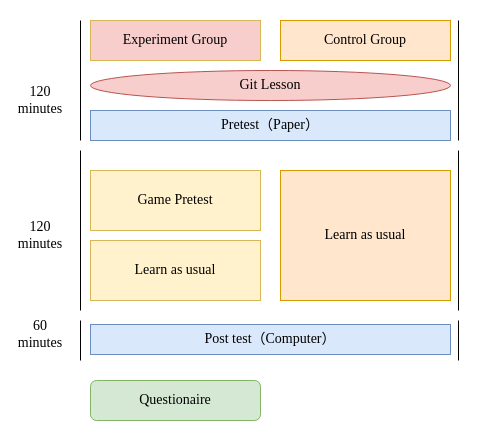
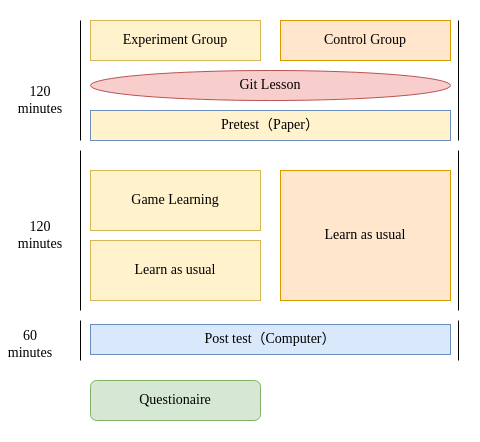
  <mxCell id="0" />
  <mxCell id="1" parent="0" />
  <mxCell id="2" value="" style="endArrow=none;html=1;" edge="1" parent="1"><mxGeometry width="50" height="50" relative="1" as="geometry"><mxPoint x="80" y="140" as="sourcePoint" /><mxPoint x="80" y="20" as="targetPoint" /></mxGeometry></mxCell>
- <mxCell id="3" value="Experiment Group" style="rounded=0;whiteSpace=wrap;html=1;fillColor=#f8cecc;fontSize=14;fontFamily=Lucida Console;strokeColor=#d6b656;" vertex="1" parent="1"><mxGeometry x="90" y="20" width="170" height="40" as="geometry" /></mxCell>
+ <mxCell id="3" value="Experiment Group" style="rounded=0;whiteSpace=wrap;html=1;fillColor=#fff2cc;fontSize=14;fontFamily=Lucida Console;strokeColor=#d6b656;" vertex="1" parent="1"><mxGeometry x="90" y="20" width="170" height="40" as="geometry" /></mxCell>
  <mxCell id="4" value="Control Group" style="rounded=0;whiteSpace=wrap;html=1;fillColor=#ffe6cc;fontSize=14;fontFamily=Lucida Console;strokeColor=#d79b00;" vertex="1" parent="1"><mxGeometry x="280" y="20" width="170" height="40" as="geometry" /></mxCell>
  <mxCell id="5" value="Git Lesson" style="ellipse;whiteSpace=wrap;html=1;fillColor=#f8cecc;fontSize=14;fontFamily=Lucida Console;strokeColor=#b85450;" vertex="1" parent="1"><mxGeometry x="90" y="70" width="360" height="30" as="geometry" /></mxCell>
- <mxCell id="6" value="Pretest（Paper）" style="rounded=0;whiteSpace=wrap;html=1;fillColor=#dae8fc;fontSize=14;fontFamily=Lucida Console;strokeColor=#6c8ebf;" vertex="1" parent="1"><mxGeometry x="90" y="110" width="360" height="30" as="geometry" /></mxCell>
- <mxCell id="7" value="Game Pretest" style="rounded=0;whiteSpace=wrap;html=1;fillColor=#fff2cc;fontSize=14;fontFamily=Lucida Console;strokeColor=#d6b656;" vertex="1" parent="1"><mxGeometry x="90" y="170" width="170" height="60" as="geometry" /></mxCell>
+ <mxCell id="6" value="Pretest（Paper）" style="rounded=0;whiteSpace=wrap;html=1;fillColor=#fff2cc;fontSize=14;fontFamily=Lucida Console;strokeColor=#6c8ebf;" vertex="1" parent="1"><mxGeometry x="90" y="110" width="360" height="30" as="geometry" /></mxCell>
+ <mxCell id="7" value="Game Learning" style="rounded=0;whiteSpace=wrap;html=1;fillColor=#fff2cc;fontSize=14;fontFamily=Lucida Console;strokeColor=#d6b656;" vertex="1" parent="1"><mxGeometry x="90" y="170" width="170" height="60" as="geometry" /></mxCell>
  <mxCell id="8" value="Learn as usual" style="rounded=0;whiteSpace=wrap;html=1;fillColor=#ffe6cc;fontSize=14;fontFamily=Lucida Console;strokeColor=#d79b00;" vertex="1" parent="1"><mxGeometry x="280" y="170" width="170" height="130" as="geometry" /></mxCell>
  <mxCell id="9" value="Post test（Computer）" style="rounded=0;whiteSpace=wrap;html=1;fillColor=#dae8fc;fontSize=14;fontFamily=Lucida Console;strokeColor=#6c8ebf;" vertex="1" parent="1"><mxGeometry x="90" y="324" width="360" height="30" as="geometry" /></mxCell>
  <mxCell id="10" value="Questionaire" style="whiteSpace=wrap;html=1;fillColor=#d5e8d4;fontSize=14;fontFamily=Lucida Console;strokeColor=#82b366;rounded=1;" vertex="1" parent="1"><mxGeometry x="90" y="380" width="170" height="40" as="geometry" /></mxCell>
  <mxCell id="11" value="120 minutes" style="text;html=1;strokeColor=none;fillColor=none;align=center;verticalAlign=middle;whiteSpace=wrap;rounded=0;fontFamily=Lucida Console;fontSize=14;" vertex="1" parent="1"><mxGeometry x="20" y="90" width="40" height="20" as="geometry" /></mxCell>
  <mxCell id="12" value="" style="endArrow=none;html=1;" edge="1" parent="1"><mxGeometry width="50" height="50" relative="1" as="geometry"><mxPoint x="80" y="310" as="sourcePoint" /><mxPoint x="80" y="150" as="targetPoint" /></mxGeometry></mxCell>
  <mxCell id="13" value="" style="endArrow=none;html=1;" edge="1" parent="1"><mxGeometry width="50" height="50" relative="1" as="geometry"><mxPoint x="458" y="310" as="sourcePoint" /><mxPoint x="458" y="150" as="targetPoint" /></mxGeometry></mxCell>
  <mxCell id="14" value="120 minutes" style="text;html=1;strokeColor=none;fillColor=none;align=center;verticalAlign=middle;whiteSpace=wrap;rounded=0;fontFamily=Lucida Console;fontSize=14;" vertex="1" parent="1"><mxGeometry x="20" y="225" width="40" height="20" as="geometry" /></mxCell>
  <mxCell id="15" value="Learn as usual" style="rounded=0;whiteSpace=wrap;html=1;fillColor=#fff2cc;fontSize=14;fontFamily=Lucida Console;strokeColor=#d6b656;" vertex="1" parent="1"><mxGeometry x="90" y="240" width="170" height="60" as="geometry" /></mxCell>
- <mxCell id="16" value="60 minutes" style="text;html=1;strokeColor=none;fillColor=none;align=center;verticalAlign=middle;whiteSpace=wrap;rounded=0;fontFamily=Lucida Console;fontSize=14;" vertex="1" parent="1"><mxGeometry x="20" y="324" width="40" height="20" as="geometry" /></mxCell>
+ <mxCell id="16" value="60 minutes" style="text;html=1;strokeColor=none;fillColor=none;align=center;verticalAlign=middle;whiteSpace=wrap;rounded=0;fontFamily=Lucida Console;fontSize=14;" vertex="1" parent="1"><mxGeometry x="10" y="334" width="40" height="20" as="geometry" /></mxCell>
  <mxCell id="17" value="" style="endArrow=none;html=1;" edge="1" parent="1"><mxGeometry width="50" height="50" relative="1" as="geometry"><mxPoint x="80" y="360" as="sourcePoint" /><mxPoint x="80" y="320" as="targetPoint" /></mxGeometry></mxCell>
  <mxCell id="18" value="" style="endArrow=none;html=1;" edge="1" parent="1"><mxGeometry width="50" height="50" relative="1" as="geometry"><mxPoint x="458" y="140" as="sourcePoint" /><mxPoint x="458" y="20" as="targetPoint" /></mxGeometry></mxCell>
  <mxCell id="19" value="" style="endArrow=none;html=1;" edge="1" parent="1"><mxGeometry width="50" height="50" relative="1" as="geometry"><mxPoint x="458" y="360" as="sourcePoint" /><mxPoint x="458" y="320" as="targetPoint" /></mxGeometry></mxCell>
